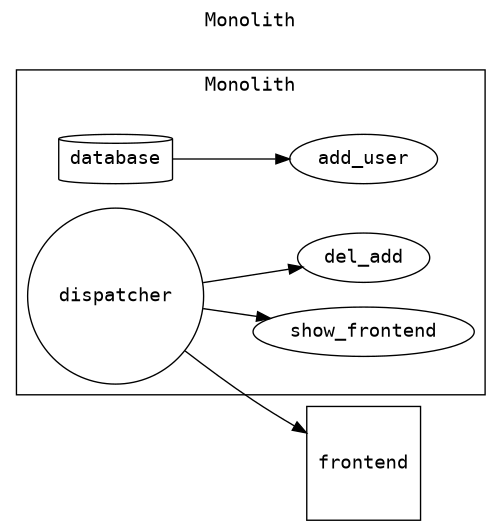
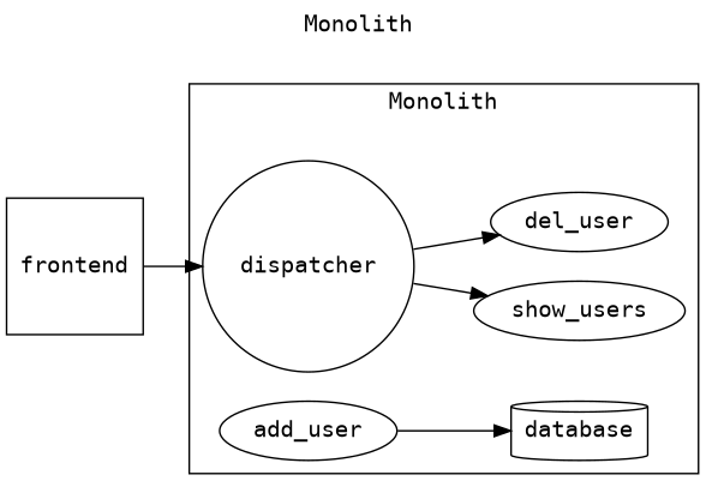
  digraph {
    fontname="DejaVu Sans Mono"
    label="Monolith\n\n"
    labelloc=t
    rankdir=LR
    node [fontname="DejaVu Sans Mono"]
    edge [fontname="DejaVu Sans Mono"]
    database [shape=cylinder]
    dispatcher [shape=circle]
-   n3 [label=show_frontend]
+   n3 [label=show_users]
    n4 [label=add_user]
-   n5 [label=del_add]
+   n5 [label=del_user]
    frontend [shape=square]
    subgraph cluster_1 {
      database
      dispatcher
      n3
      n4
      n5
    }
    dispatcher -> n3
    dispatcher -> n5
-   database -> n4
-   dispatcher -> frontend
+   n4 -> database
+   frontend -> dispatcher
  }
